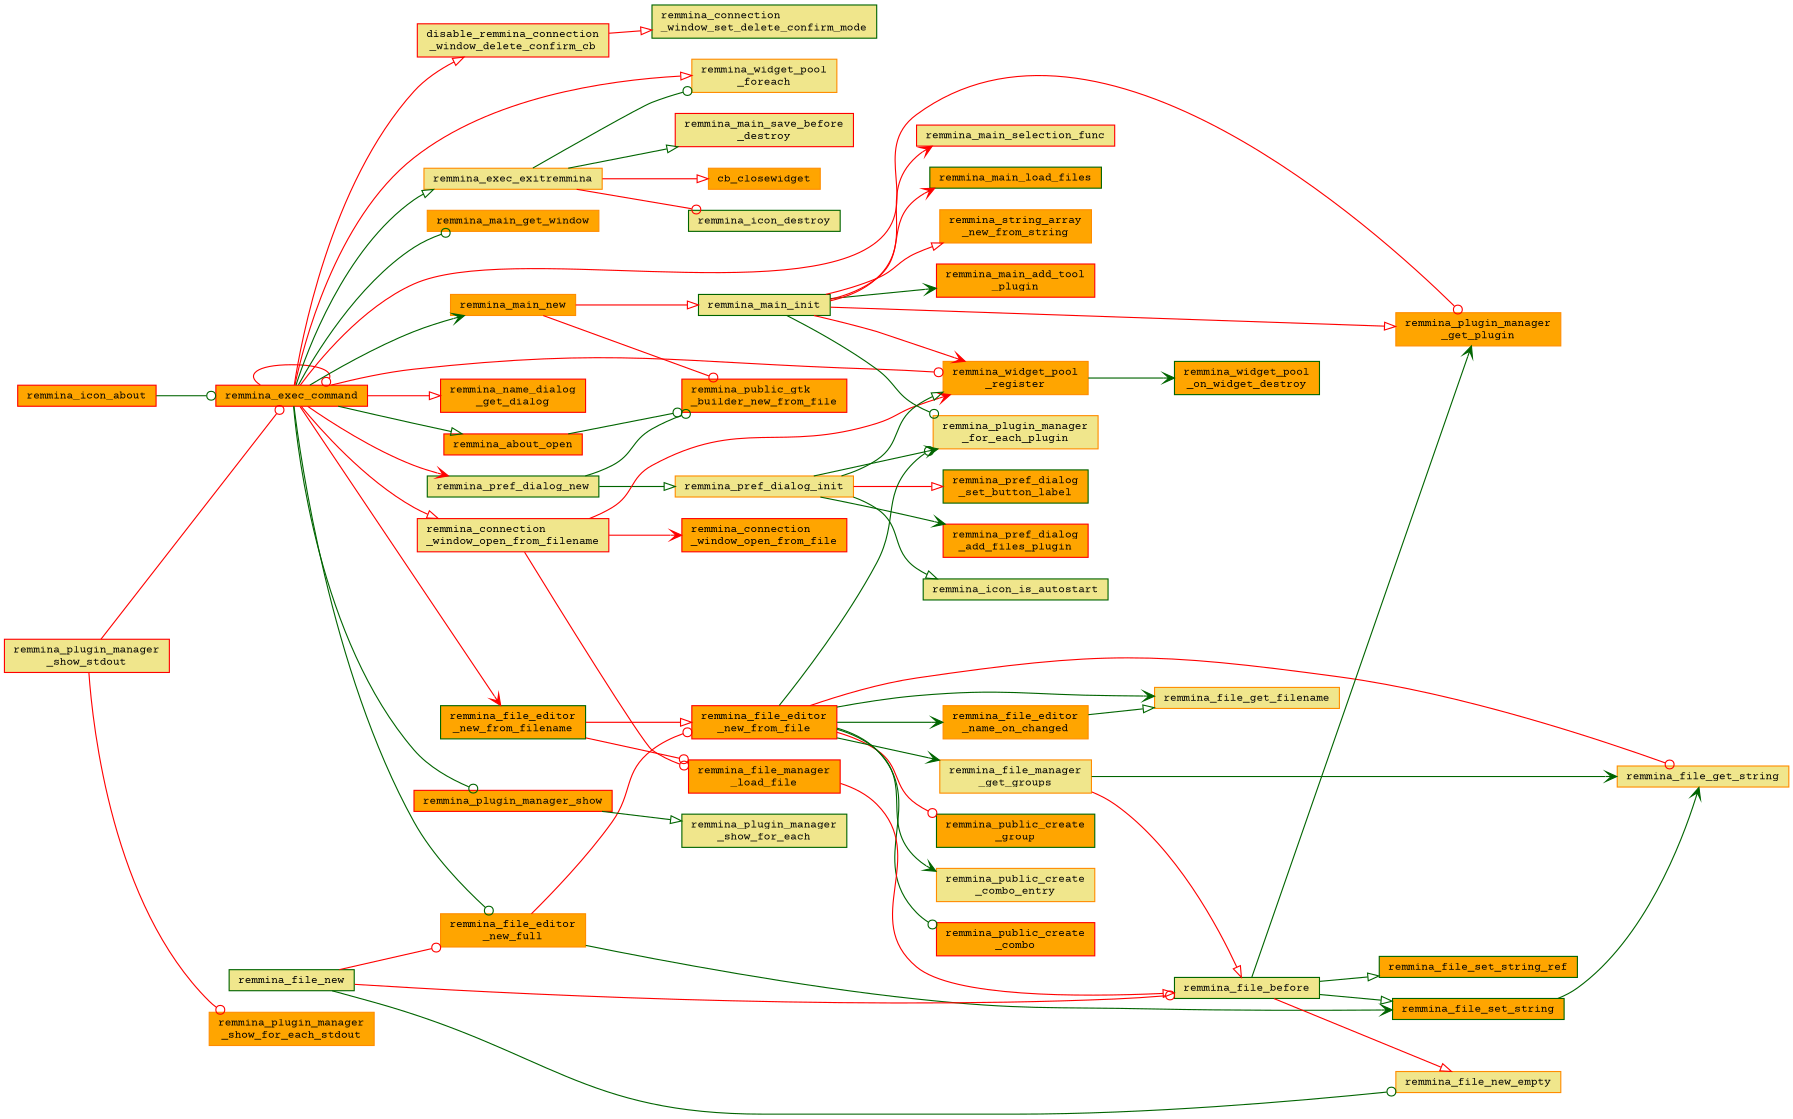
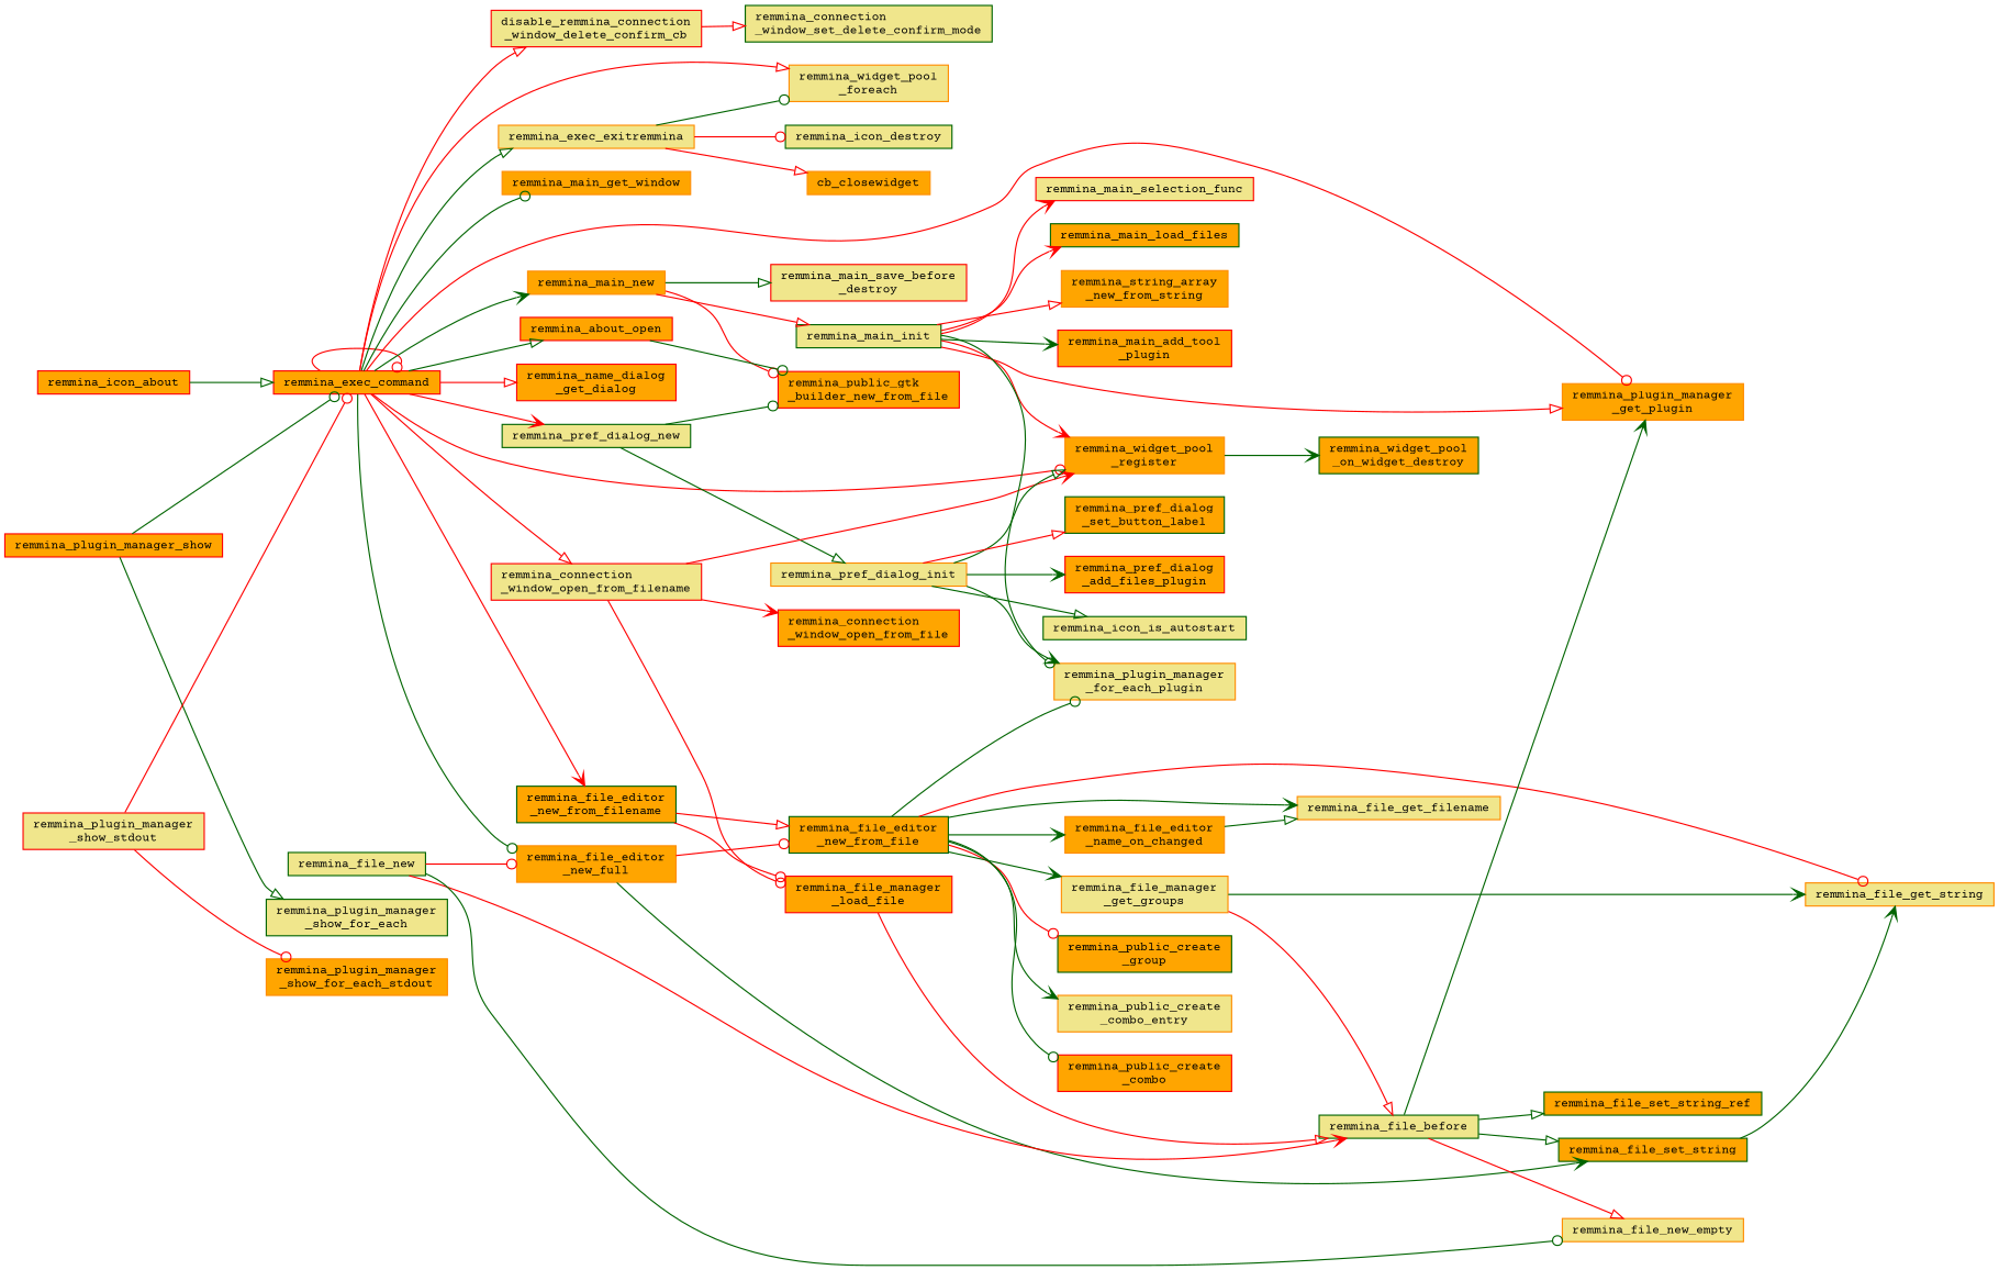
  digraph {
    fontname="Courier Prime"
    rankdir=LR
    node [color=darkorange fillcolor=orange fontname="Courier Prime" fontsize=10 shape=record style=filled]
    edge [arrowhead=onormal color=red fontname="Courier Prime" fontsize=10 labelfontname=Helvetica labelfontsize=10 style=solid]
    n1 [color=red fontcolor=black height=0.2 label=remmina_icon_about width=0.4]
    n2 [color=red height=0.2 label=remmina_exec_command width=0.4]
    n3 [height=0.2 label=remmina_main_get_window width=0.4]
    n4 [height=0.2 label=remmina_main_new width=0.4]
    n5 [height=0.2 label="remmina_plugin_manager\l_get_plugin" width=0.4]
    n6 [height=0.2 label="remmina_widget_pool\l_register" width=0.4]
    n7 [color=red height=0.2 label="remmina_name_dialog\l_get_dialog" width=0.4]
    n8 [color=darkgreen fillcolor=khaki height=0.2 label=remmina_pref_dialog_new width=0.4]
    n9 [height=0.2 label="remmina_file_editor\l_new_full" width=0.4]
    n10 [color=red fillcolor=khaki height=0.2 label="remmina_connection\l_window_open_from_filename" width=0.4]
    n11 [color=darkgreen height=0.2 label="remmina_file_editor\l_new_from_filename" width=0.4]
    n12 [color=red height=0.2 label=remmina_about_open width=0.4]
    n13 [color=red height=0.2 label=remmina_plugin_manager_show width=0.4]
    n14 [fillcolor=khaki height=0.2 label="remmina_widget_pool\l_foreach" width=0.4]
    n15 [color=red fillcolor=khaki height=0.2 label="disable_remmina_connection\l_window_delete_confirm_cb" width=0.4]
    n16 [fillcolor=khaki height=0.2 label=remmina_exec_exitremmina width=0.4]
    n17 [color=red height=0.2 label="remmina_public_gtk\l_builder_new_from_file" width=0.4]
    n18 [color=darkgreen fillcolor=khaki height=0.2 label=remmina_main_init width=0.4]
    n19 [color=darkgreen height=0.2 label="remmina_widget_pool\l_on_widget_destroy" width=0.4]
    n20 [fillcolor=khaki height=0.2 label=remmina_pref_dialog_init width=0.4]
    n21 [color=darkgreen height=0.2 label=remmina_file_set_string width=0.4]
-   n22 [color=red height=0.2 label="remmina_file_editor\l_new_from_file" width=0.4]
+   n22 [color=darkgreen height=0.2 label="remmina_file_editor\l_new_from_file" width=0.4]
    n23 [color=red height=0.2 label="remmina_file_manager\l_load_file" width=0.4]
    n24 [color=red height=0.2 label="remmina_connection\l_window_open_from_file" width=0.4]
    n25 [color=darkgreen fillcolor=khaki height=0.2 label="remmina_plugin_manager\l_show_for_each" width=0.4]
    n26 [color=red fillcolor=khaki height=0.2 label="remmina_plugin_manager\l_show_stdout" width=0.4]
    n27 [height=0.2 label="remmina_plugin_manager\l_show_for_each_stdout" width=0.4]
    n28 [color=darkgreen fillcolor=khaki height=0.2 label="remmina_connection\l_window_set_delete_confirm_mode" width=0.4]
    n29 [color=red fillcolor=khaki height=0.2 label="remmina_main_save_before\l_destroy" width=0.4]
    n30 [height=0.2 label=cb_closewidget width=0.4]
    n31 [color=darkgreen fillcolor=khaki height=0.2 label=remmina_icon_destroy width=0.4]
    n32 [height=0.2 label="remmina_string_array\l_new_from_string" width=0.4]
    n33 [fillcolor=khaki height=0.2 label="remmina_plugin_manager\l_for_each_plugin" width=0.4]
    n34 [color=red height=0.2 label="remmina_main_add_tool\l_plugin" width=0.4]
    n35 [color=red fillcolor=khaki height=0.2 label=remmina_main_selection_func width=0.4]
    n36 [color=darkgreen height=0.2 label=remmina_main_load_files width=0.4]
    n37 [color=darkgreen fillcolor=khaki height=0.2 label=remmina_icon_is_autostart width=0.4]
    n38 [color=darkgreen height=0.2 label="remmina_pref_dialog\l_set_button_label" width=0.4]
    n39 [color=red height=0.2 label="remmina_pref_dialog\l_add_files_plugin" width=0.4]
    n40 [color=darkgreen fillcolor=khaki height=0.2 label=remmina_file_new width=0.4]
    n41 [color=darkgreen fillcolor=khaki height=0.2 label=remmina_file_before width=0.4]
    n42 [fillcolor=khaki height=0.2 label=remmina_file_new_empty width=0.4]
    n43 [fillcolor=khaki height=0.2 label=remmina_file_get_string width=0.4]
    n44 [fillcolor=khaki height=0.2 label=remmina_file_get_filename width=0.4]
    n45 [color=darkgreen height=0.2 label="remmina_public_create\l_group" width=0.4]
    n46 [height=0.2 label="remmina_file_editor\l_name_on_changed" width=0.4]
    n47 [fillcolor=khaki height=0.2 label="remmina_file_manager\l_get_groups" width=0.4]
    n48 [fillcolor=khaki height=0.2 label="remmina_public_create\l_combo_entry" width=0.4]
    n49 [color=red height=0.2 label="remmina_public_create\l_combo" width=0.4]
    n50 [color=darkgreen height=0.2 label=remmina_file_set_string_ref width=0.4]
-   n1 -> n2 [arrowhead=odot color=darkgreen]
+   n1 -> n2 [color=darkgreen]
    n2 -> n2 [arrowhead=odot]
    n2 -> n3 [arrowhead=odot color=darkgreen]
    n2 -> n4 [arrowhead=vee color=darkgreen]
    n2 -> n5 [arrowhead=odot]
    n2 -> n6 [arrowhead=odot]
    n2 -> n7
    n2 -> n8 [arrowhead=vee]
    n2 -> n9 [arrowhead=odot color=darkgreen]
    n2 -> n10
    n2 -> n11 [arrowhead=vee]
    n2 -> n12 [color=darkgreen]
-   n2 -> n13 [arrowhead=odot color=darkgreen]
+   n13 -> n2 [arrowhead=odot color=darkgreen]
    n2 -> n14
    n2 -> n15
    n2 -> n16 [color=darkgreen]
    n4 -> n17 [arrowhead=odot]
    n4 -> n18
    n6 -> n19 [arrowhead=vee color=darkgreen]
    n8 -> n17 [arrowhead=odot color=darkgreen]
    n8 -> n20 [color=darkgreen]
    n9 -> n21 [arrowhead=vee color=darkgreen]
    n9 -> n22 [arrowhead=odot]
    n10 -> n6 [arrowhead=vee]
    n10 -> n23 [arrowhead=odot]
    n10 -> n24 [arrowhead=vee]
    n11 -> n22
    n11 -> n23 [arrowhead=odot]
    n12 -> n17 [arrowhead=odot color=darkgreen]
    n13 -> n25 [color=darkgreen]
    n15 -> n28
    n16 -> n14 [arrowhead=odot color=darkgreen]
-   n16 -> n29 [color=darkgreen]
+   n4 -> n29 [color=darkgreen]
    n16 -> n30
    n16 -> n31 [arrowhead=odot]
    n18 -> n5
    n18 -> n6 [arrowhead=vee]
    n18 -> n32
    n18 -> n33 [arrowhead=odot color=darkgreen]
    n18 -> n34 [arrowhead=vee color=darkgreen]
    n18 -> n35 [arrowhead=vee]
    n18 -> n36 [arrowhead=vee]
    n20 -> n6 [color=darkgreen]
    n20 -> n33 [arrowhead=vee color=darkgreen]
    n20 -> n37 [color=darkgreen]
    n20 -> n38
    n20 -> n39 [arrowhead=vee color=darkgreen]
    n21 -> n43 [arrowhead=vee color=darkgreen]
    n22 -> n33 [arrowhead=odot color=darkgreen]
    n22 -> n43 [arrowhead=odot]
    n22 -> n44 [arrowhead=vee color=darkgreen]
    n22 -> n45 [arrowhead=odot]
    n22 -> n46 [arrowhead=vee color=darkgreen]
    n22 -> n47 [arrowhead=vee color=darkgreen]
    n22 -> n48 [arrowhead=vee color=darkgreen]
    n22 -> n49 [arrowhead=odot color=darkgreen]
    n23 -> n41
    n26 -> n2 [arrowhead=odot]
    n26 -> n27 [arrowhead=odot]
    n40 -> n9 [arrowhead=odot]
-   n40 -> n41 [arrowhead=odot]
+   n40 -> n41 [arrowhead=vee]
    n40 -> n42 [arrowhead=odot color=darkgreen]
    n41 -> n5 [arrowhead=vee color=darkgreen]
    n41 -> n21 [color=darkgreen]
    n41 -> n42
    n41 -> n50 [color=darkgreen]
    n46 -> n44 [color=darkgreen]
    n47 -> n41
    n47 -> n43 [arrowhead=vee color=darkgreen]
  }
